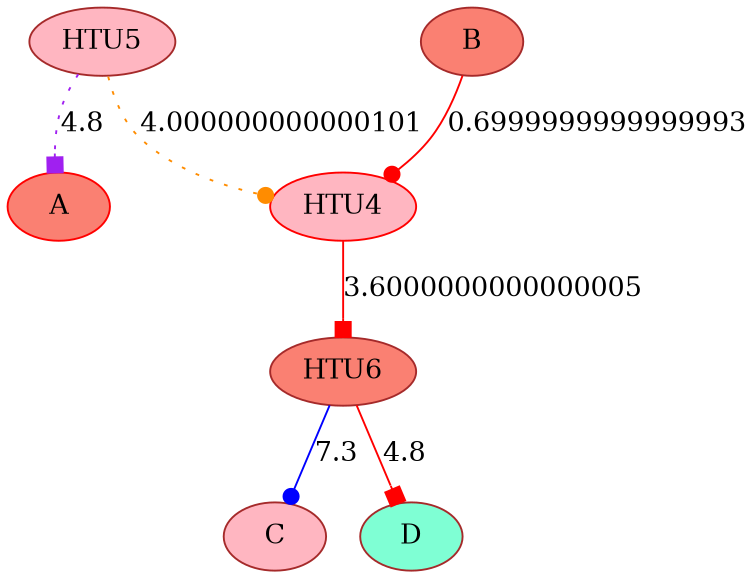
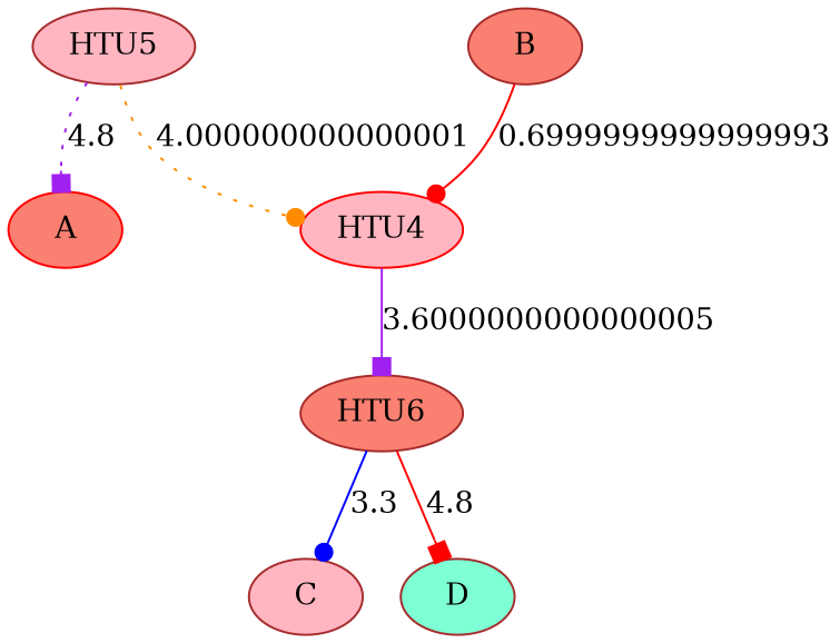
  digraph {
    node [color=brown fillcolor=salmon style=filled]
    edge [arrowhead=dot color=red style=solid]
    n1 [color=red label=A]
    n2 [label=B]
    n3 [color=red fillcolor=lightpink label=HTU4]
    n4 [fillcolor=lightpink label=C]
    n5 [fillcolor=aquamarine label=D]
    n6 [label=HTU6]
    n7 [fillcolor=lightpink label=HTU5]
    n2 -> n3 [label=0.6999999999999993]
-   n3 -> n6 [arrowhead=box label=3.6000000000000005]
-   n6 -> n4 [color=blue label=7.3]
+   n3 -> n6 [arrowhead=box color=purple label=3.6000000000000005]
+   n6 -> n4 [color=blue label=3.3]
    n6 -> n5 [arrowhead=box label=4.8]
    n7 -> n1 [arrowhead=box color=purple label=4.8 style=dotted]
-   n7 -> n3 [color=darkorange label=4.000000000000101 style=dotted]
+   n7 -> n3 [color=darkorange label=4.000000000000001 style=dotted]
  }
